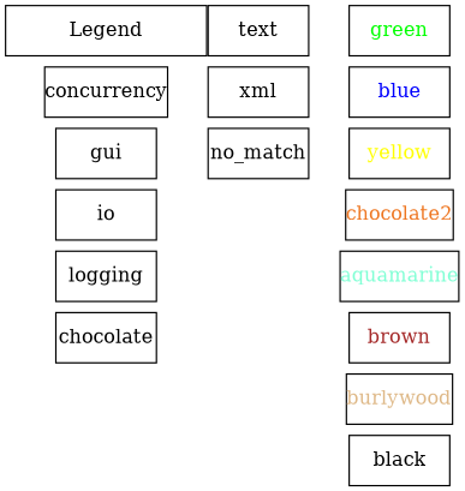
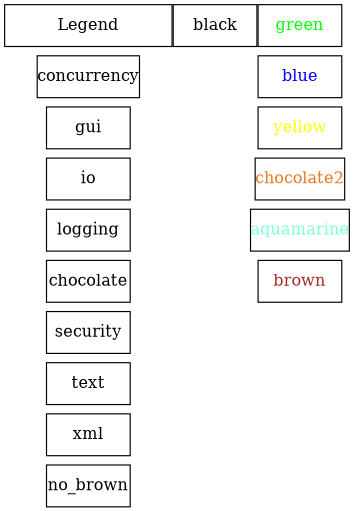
  digraph {
    mindist=0
    nodesep=0
    ranksep=0
    node [margin="0,0" shape=box]
    edge [style=invis]
    Legend [height=0.5 width=2]
    concurrency [height=0.5 width=1]
    gui [height=0.5 width=1]
    io [height=0.5 width=1]
    green [fontcolor=green height=0.5 width=1]
    logging [height=0.5 width=1]
    blue [fontcolor=blue height=0.5 width=1]
    n8 [height=0.5 label=chocolate width=1]
    yellow [fontcolor=yellow height=0.5 width=1]
+   security [height=0.5 width=1]
    chocolate2 [fontcolor=chocolate2 height=0.5 width=1]
    text [height=0.5 width=1]
    aquamarine [fontcolor=aquamarine height=0.5 width=1]
    xml [height=0.5 width=1]
    brown [fontcolor=brown height=0.5 width=1]
-   no_match [height=0.5 width=1]
-   burlywood [fontcolor=burlywood height=0.5 width=1]
+   no_match [height=0.5 width=1 label=no_brown]
    black [fontcolor=black height=0.5 width=1]
    Legend -> concurrency
    concurrency -> gui
    gui -> io
    gui -> green [constraint=false]
    io -> logging
    io -> blue [constraint=false]
    green -> blue
    logging -> n8
    logging -> yellow [constraint=false]
    blue -> yellow
+   n8 -> security
    n8 -> chocolate2 [constraint=false]
    yellow -> chocolate2
+   security -> text
+   security -> aquamarine [constraint=false]
    chocolate2 -> aquamarine
    text -> xml
    text -> brown [constraint=false]
    aquamarine -> brown
    xml -> no_match
-   xml -> burlywood [constraint=false]
-   brown -> burlywood
    no_match -> black [constraint=false]
-   burlywood -> black
  }
